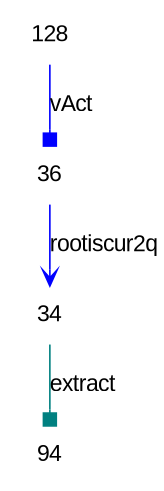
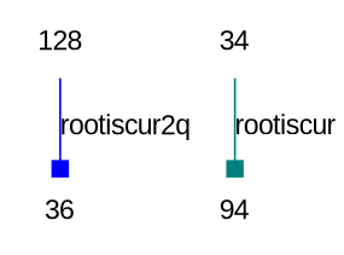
  digraph {
    fontname="Liberation Sans"
    node [fontname="Liberation Sans" shape=plaintext]
    edge [arrowhead=box color=blue fontname="Liberation Sans"]
    128
    36
    34
    n4 [label=94]
-   128 -> 36 [label=vAct]
-   36 -> 34 [arrowhead=vee label=rootiscur2q]
-   34 -> n4 [color=teal label=extract]
+   128 -> 36 [label=rootiscur2q]
+   34 -> n4 [color=teal label=rootiscur]
  }
